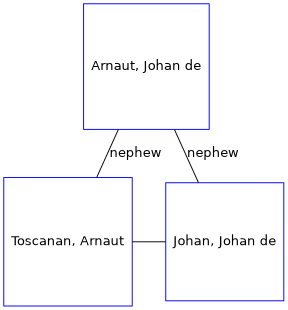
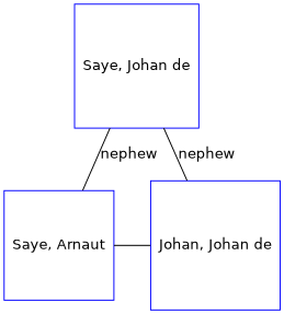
  digraph {
    fontname="DejaVu Sans"
    node [color=blue fontname="DejaVu Sans" regular=1 shape=box]
    edge [dir=none fontname="DejaVu Sans" arrowsize=0.0]
-   n1 [label="Toscanan, Arnaut"]
+   n1 [label="Saye, Arnaut"]
    n2 [label="Johan, Johan de"]
-   n3 [label="Arnaut, Johan de"]
+   n3 [label="Saye, Johan de"]
    subgraph sub_1 {
      rank=same
      n1
      n2
    }
    n1 -> n2 [arrowsize=""]
    n3 -> n1 [label=nephew]
    n3 -> n2 [label=nephew]
  }
